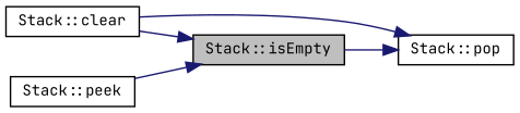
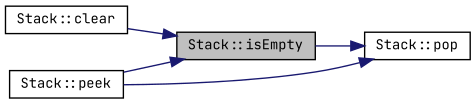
  digraph {
    fontname="JetBrains Mono"
    rankdir=RL
    node [color=black fillcolor=white fontname="JetBrains Mono" fontsize=10 shape=record style=filled]
    edge [color=midnightblue dir=back fontname="JetBrains Mono" fontsize=10 labelfontname=Helvetica labelfontsize=10 style=solid]
    n1 [fillcolor=grey75 fontcolor=black height=0.2 label="Stack::isEmpty" width=0.4]
    n2 [height=0.2 label="Stack::clear" width=0.4]
    n3 [height=0.2 label="Stack::peek" width=0.4]
    n4 [height=0.2 label="Stack::pop" width=0.4]
    n1 -> n2
    n1 -> n3
    n4 -> n1
-   n4 -> n2
+   n4 -> n3
  }
